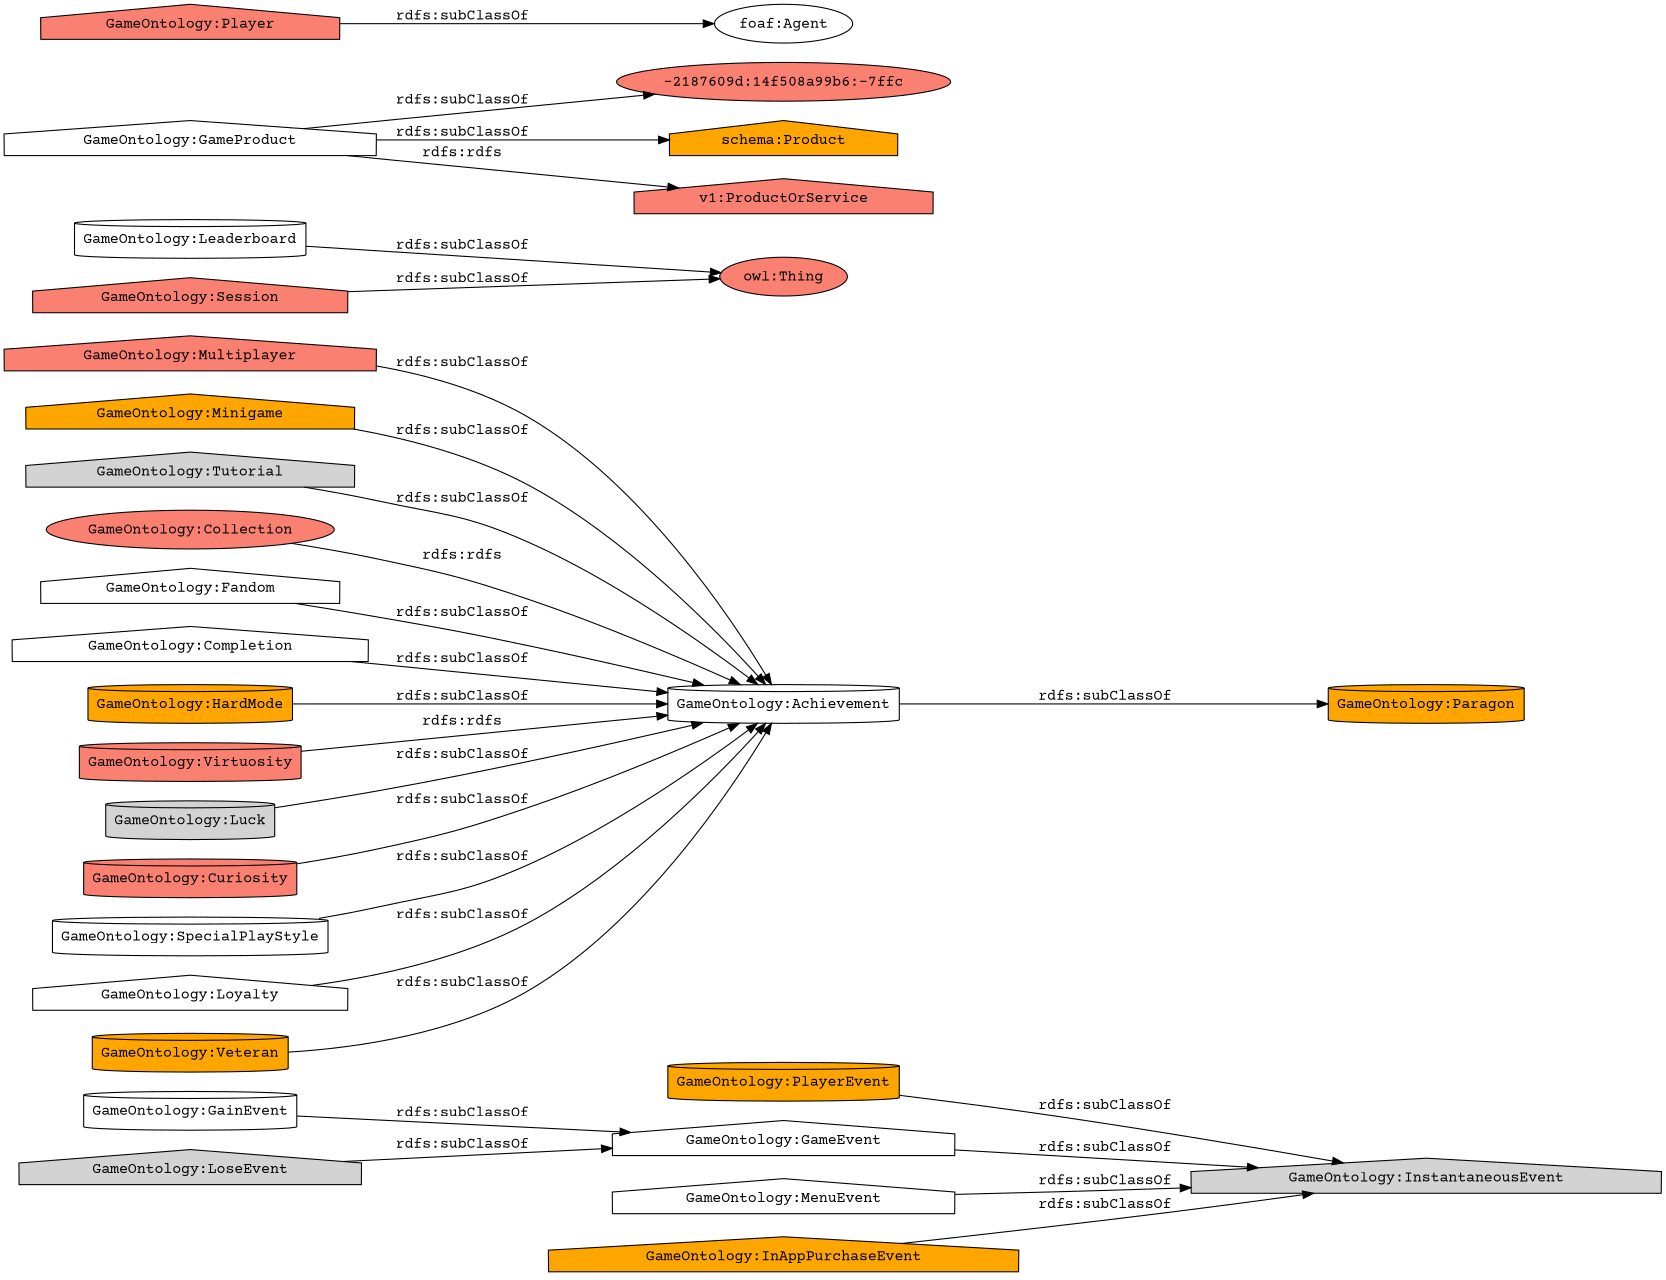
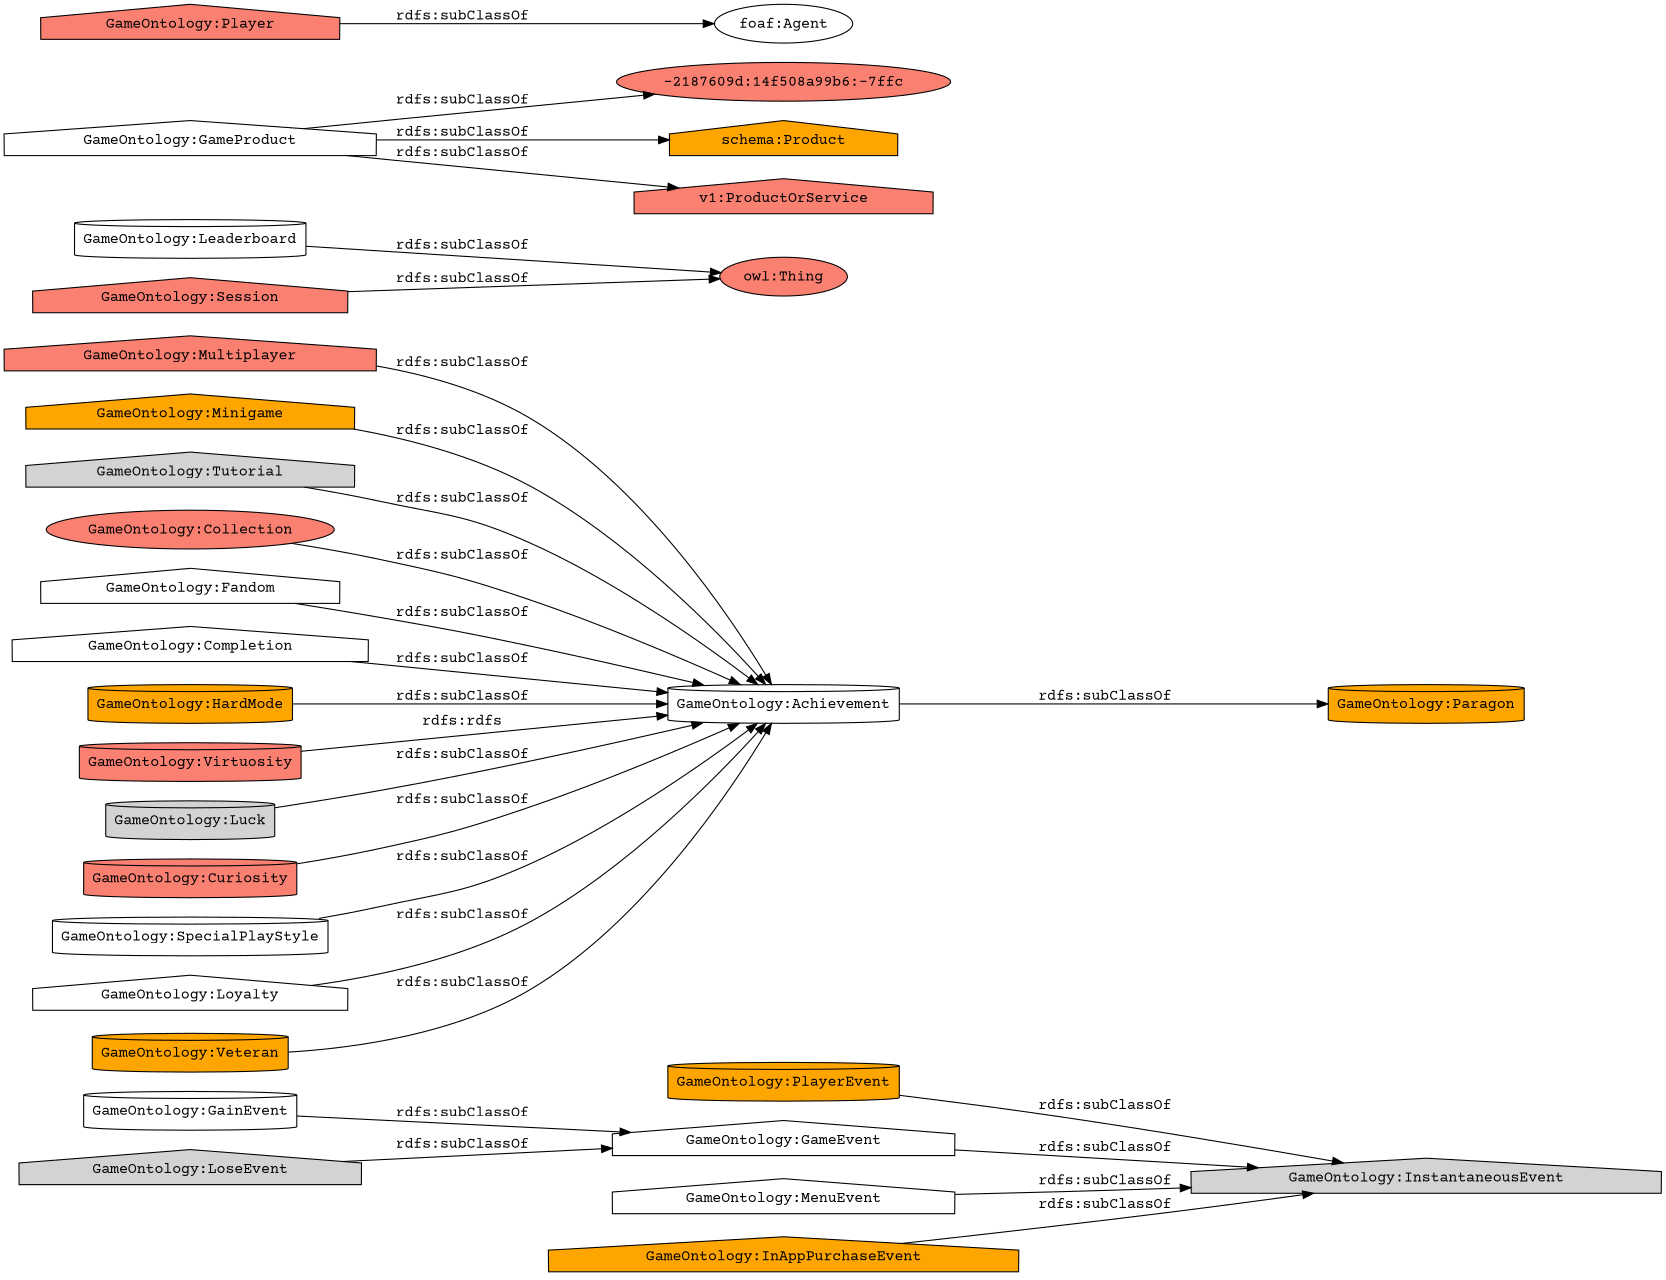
  digraph {
    fontname="Courier Prime"
    rankdir=LR
    node [color=black fillcolor=white fontname="Courier Prime" shape=house style=filled]
    edge [fontname="Courier Prime"]
    "GameOntology:PlayerEvent" [fillcolor=orange shape=cylinder]
    "GameOntology:InstantaneousEvent" [fillcolor=lightgrey]
    "GameOntology:Multiplayer" [fillcolor=salmon]
    "GameOntology:Achievement" [shape=cylinder]
    "GameOntology:Paragon" [fillcolor=orange shape=cylinder]
    "GameOntology:GameEvent"
    "GameOntology:Leaderboard" [shape=cylinder]
    "owl:Thing" [fillcolor=salmon shape=ellipse]
    "GameOntology:Minigame" [fillcolor=orange]
    "GameOntology:MenuEvent"
    "GameOntology:Tutorial" [fillcolor=lightgrey]
    "GameOntology:Collection" [fillcolor=salmon shape=ellipse]
    "-2187609d:14f508a99b6:-7ffc" [fillcolor=salmon shape=ellipse]
    "GameOntology:GameProduct"
    "schema:Product" [fillcolor=orange]
    "v1:ProductOrService" [fillcolor=salmon]
    "GameOntology:Fandom"
    "GameOntology:Completion"
    "GameOntology:InAppPurchaseEvent" [fillcolor=orange]
    "GameOntology:HardMode" [fillcolor=orange shape=cylinder]
    "GameOntology:GainEvent" [shape=cylinder]
    "GameOntology:Virtuosity" [fillcolor=salmon shape=cylinder]
    "GameOntology:LoseEvent" [fillcolor=lightgrey]
    "GameOntology:Luck" [fillcolor=lightgrey shape=cylinder]
    "GameOntology:Curiosity" [fillcolor=salmon shape=cylinder]
    "GameOntology:Session" [fillcolor=salmon]
    "GameOntology:SpecialPlayStyle" [shape=cylinder]
    "GameOntology:Loyalty"
    "GameOntology:Player" [fillcolor=salmon]
    "foaf:Agent" [shape=ellipse]
    "GameOntology:Veteran" [fillcolor=orange shape=cylinder]
    "GameOntology:PlayerEvent" -> "GameOntology:InstantaneousEvent" [label="rdfs:subClassOf"]
    "GameOntology:Multiplayer" -> "GameOntology:Achievement" [label="rdfs:subClassOf"]
    "GameOntology:Achievement" -> "GameOntology:Paragon" [label="rdfs:subClassOf"]
    "GameOntology:GameEvent" -> "GameOntology:InstantaneousEvent" [label="rdfs:subClassOf"]
    "GameOntology:Leaderboard" -> "owl:Thing" [label="rdfs:subClassOf"]
    "GameOntology:Minigame" -> "GameOntology:Achievement" [label="rdfs:subClassOf"]
    "GameOntology:MenuEvent" -> "GameOntology:InstantaneousEvent" [label="rdfs:subClassOf"]
    "GameOntology:Tutorial" -> "GameOntology:Achievement" [label="rdfs:subClassOf"]
-   "GameOntology:Collection" -> "GameOntology:Achievement" [label="rdfs:rdfs"]
+   "GameOntology:Collection" -> "GameOntology:Achievement" [label="rdfs:subClassOf"]
    "GameOntology:GameProduct" -> "-2187609d:14f508a99b6:-7ffc" [label="rdfs:subClassOf"]
    "GameOntology:GameProduct" -> "schema:Product" [label="rdfs:subClassOf"]
-   "GameOntology:GameProduct" -> "v1:ProductOrService" [label="rdfs:rdfs"]
+   "GameOntology:GameProduct" -> "v1:ProductOrService" [label="rdfs:subClassOf"]
    "GameOntology:Fandom" -> "GameOntology:Achievement" [label="rdfs:subClassOf"]
    "GameOntology:Completion" -> "GameOntology:Achievement" [label="rdfs:subClassOf"]
    "GameOntology:InAppPurchaseEvent" -> "GameOntology:InstantaneousEvent" [label="rdfs:subClassOf"]
    "GameOntology:HardMode" -> "GameOntology:Achievement" [label="rdfs:subClassOf"]
    "GameOntology:GainEvent" -> "GameOntology:GameEvent" [label="rdfs:subClassOf"]
    "GameOntology:Virtuosity" -> "GameOntology:Achievement" [label="rdfs:rdfs"]
    "GameOntology:LoseEvent" -> "GameOntology:GameEvent" [label="rdfs:subClassOf"]
    "GameOntology:Luck" -> "GameOntology:Achievement" [label="rdfs:subClassOf"]
    "GameOntology:Curiosity" -> "GameOntology:Achievement" [label="rdfs:subClassOf"]
    "GameOntology:Session" -> "owl:Thing" [label="rdfs:subClassOf"]
    "GameOntology:SpecialPlayStyle" -> "GameOntology:Achievement" [label="rdfs:subClassOf"]
    "GameOntology:Loyalty" -> "GameOntology:Achievement" [label="rdfs:subClassOf"]
    "GameOntology:Player" -> "foaf:Agent" [label="rdfs:subClassOf"]
    "GameOntology:Veteran" -> "GameOntology:Achievement" [label="rdfs:subClassOf"]
  }
